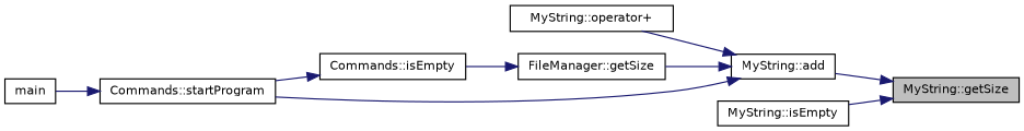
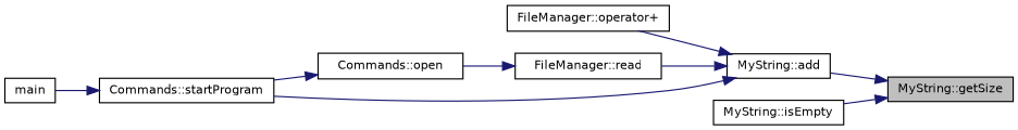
  digraph {
    rankdir=RL
    node [color=black fillcolor=white fontname=Helvetica fontsize=10 shape=record style=filled]
    edge [color=midnightblue dir=back fontname=Helvetica fontsize=10 labelfontname=Helvetica labelfontsize=10 style=solid]
    n1 [fillcolor=grey75 fontcolor=black height=0.2 label="MyString::getSize" width=0.4]
    n2 [height=0.2 label="MyString::add" width=0.4]
    n3 [height=0.2 label="MyString::isEmpty" width=0.4]
-   n4 [height=0.2 label="MyString::operator+" width=0.4]
-   n5 [height=0.2 label="FileManager::getSize" width=0.4]
+   n4 [height=0.2 label="FileManager::operator+" width=0.4]
+   n5 [height=0.2 label="FileManager::read" width=0.4]
    n6 [height=0.2 label="Commands::startProgram" width=0.4]
-   n7 [height=0.2 label="Commands::isEmpty" width=0.4]
+   n7 [height=0.2 label="Commands::open" width=0.4]
    n8 [height=0.2 label=main width=0.4]
    n1 -> n2
    n1 -> n3
    n2 -> n4
    n2 -> n5
    n2 -> n6
    n5 -> n7
    n6 -> n8
    n7 -> n6
  }
